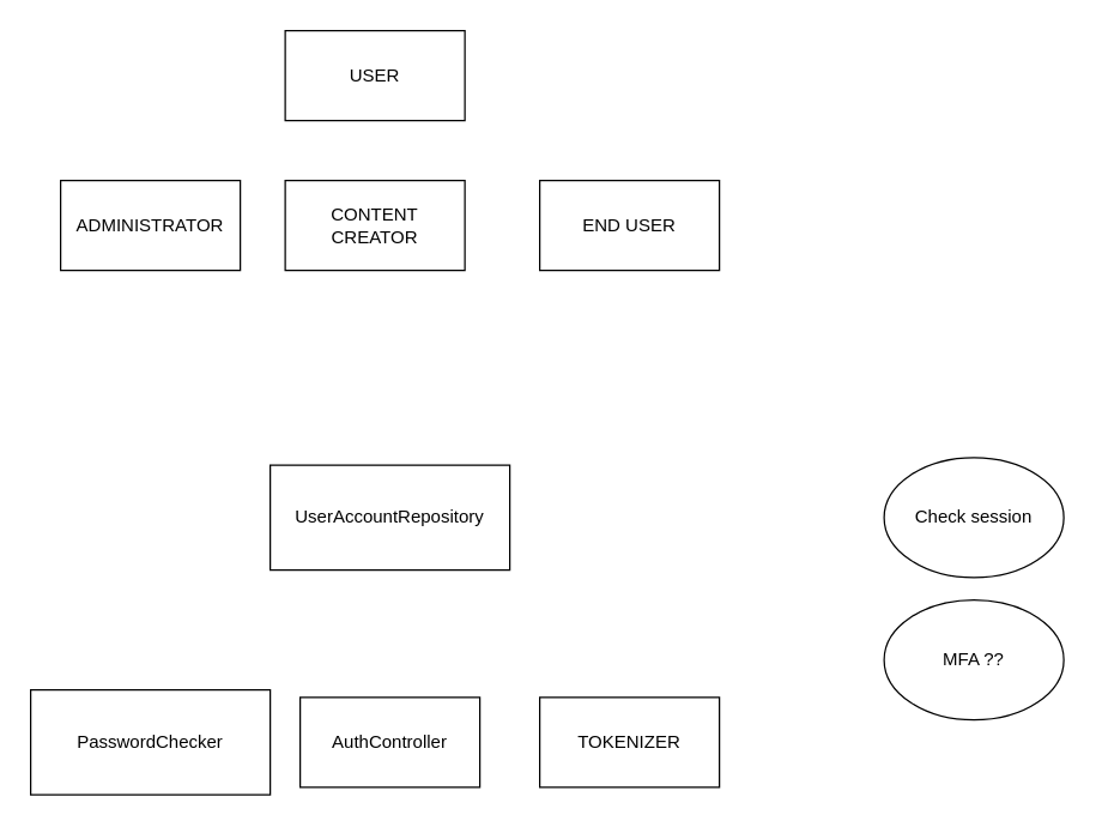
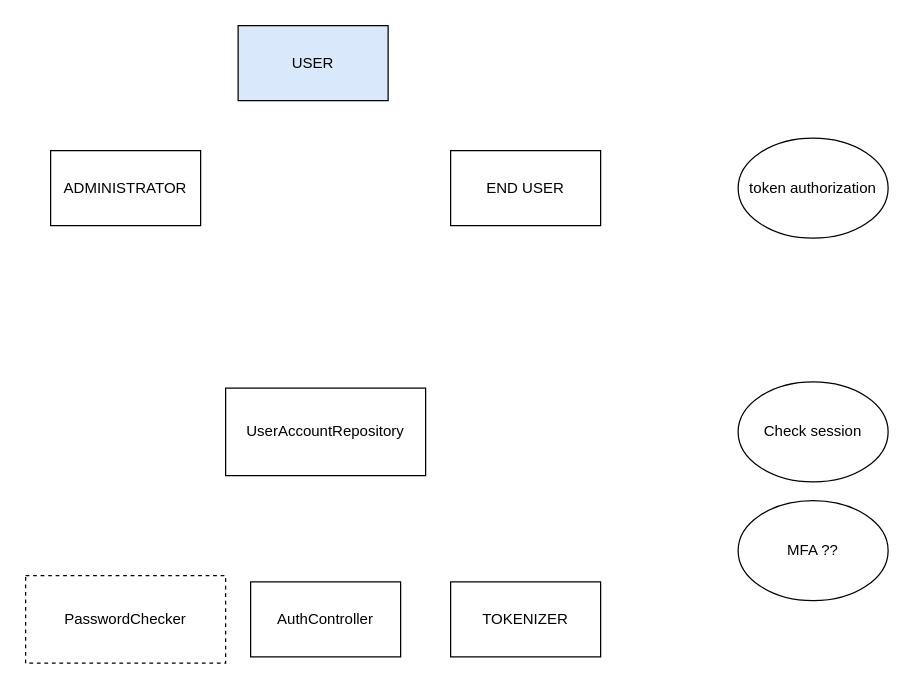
  <mxCell id="0" />
  <mxCell id="1" parent="0" />
- <mxCell id="2" value="USER" style="rounded=0;whiteSpace=wrap;html=1;" parent="1" vertex="1"><mxGeometry x="190" y="20" width="120" height="60" as="geometry" /></mxCell>
+ <mxCell id="2" value="USER" style="rounded=0;whiteSpace=wrap;html=1;fillColor=#dae8fc;" parent="1" vertex="1"><mxGeometry x="190" y="20" width="120" height="60" as="geometry" /></mxCell>
  <mxCell id="3" value="ADMINISTRATOR" style="rounded=0;whiteSpace=wrap;html=1;" parent="1" vertex="1"><mxGeometry x="40" y="120" width="120" height="60" as="geometry" /></mxCell>
- <mxCell id="4" value="CONTENT CREATOR" style="rounded=0;whiteSpace=wrap;html=1;" parent="1" vertex="1"><mxGeometry x="190" y="120" width="120" height="60" as="geometry" /></mxCell>
  <mxCell id="5" value="END USER" style="rounded=0;whiteSpace=wrap;html=1;" parent="1" vertex="1"><mxGeometry x="360" y="120" width="120" height="60" as="geometry" /></mxCell>
  <mxCell id="6" value="TOKENIZER" style="rounded=0;whiteSpace=wrap;html=1;" parent="1" vertex="1"><mxGeometry x="360" y="465" width="120" height="60" as="geometry" /></mxCell>
  <mxCell id="7" value="AuthController" style="rounded=0;whiteSpace=wrap;html=1;" parent="1" vertex="1"><mxGeometry x="200" y="465" width="120" height="60" as="geometry" /></mxCell>
  <mxCell id="8" value="UserAccountRepository" style="rounded=0;whiteSpace=wrap;html=1;" parent="1" vertex="1"><mxGeometry x="180" y="310" width="160" height="70" as="geometry" /></mxCell>
- <mxCell id="9" value="PasswordChecker" style="rounded=0;whiteSpace=wrap;html=1;" parent="1" vertex="1"><mxGeometry x="20" y="460" width="160" height="70" as="geometry" /></mxCell>
+ <mxCell id="9" value="PasswordChecker" style="rounded=0;whiteSpace=wrap;html=1;dashed=1;" parent="1" vertex="1"><mxGeometry x="20" y="460" width="160" height="70" as="geometry" /></mxCell>
+ <mxCell id="10" value="token authorization" style="ellipse;whiteSpace=wrap;html=1;" parent="1" vertex="1"><mxGeometry x="590" y="110" width="120" height="80" as="geometry" /></mxCell>
  <mxCell id="11" value="Check session" style="ellipse;whiteSpace=wrap;html=1;" parent="1" vertex="1"><mxGeometry x="590" y="305" width="120" height="80" as="geometry" /></mxCell>
  <mxCell id="12" value="MFA ??" style="ellipse;whiteSpace=wrap;html=1;" parent="1" vertex="1"><mxGeometry x="590" y="400" width="120" height="80" as="geometry" /></mxCell>
